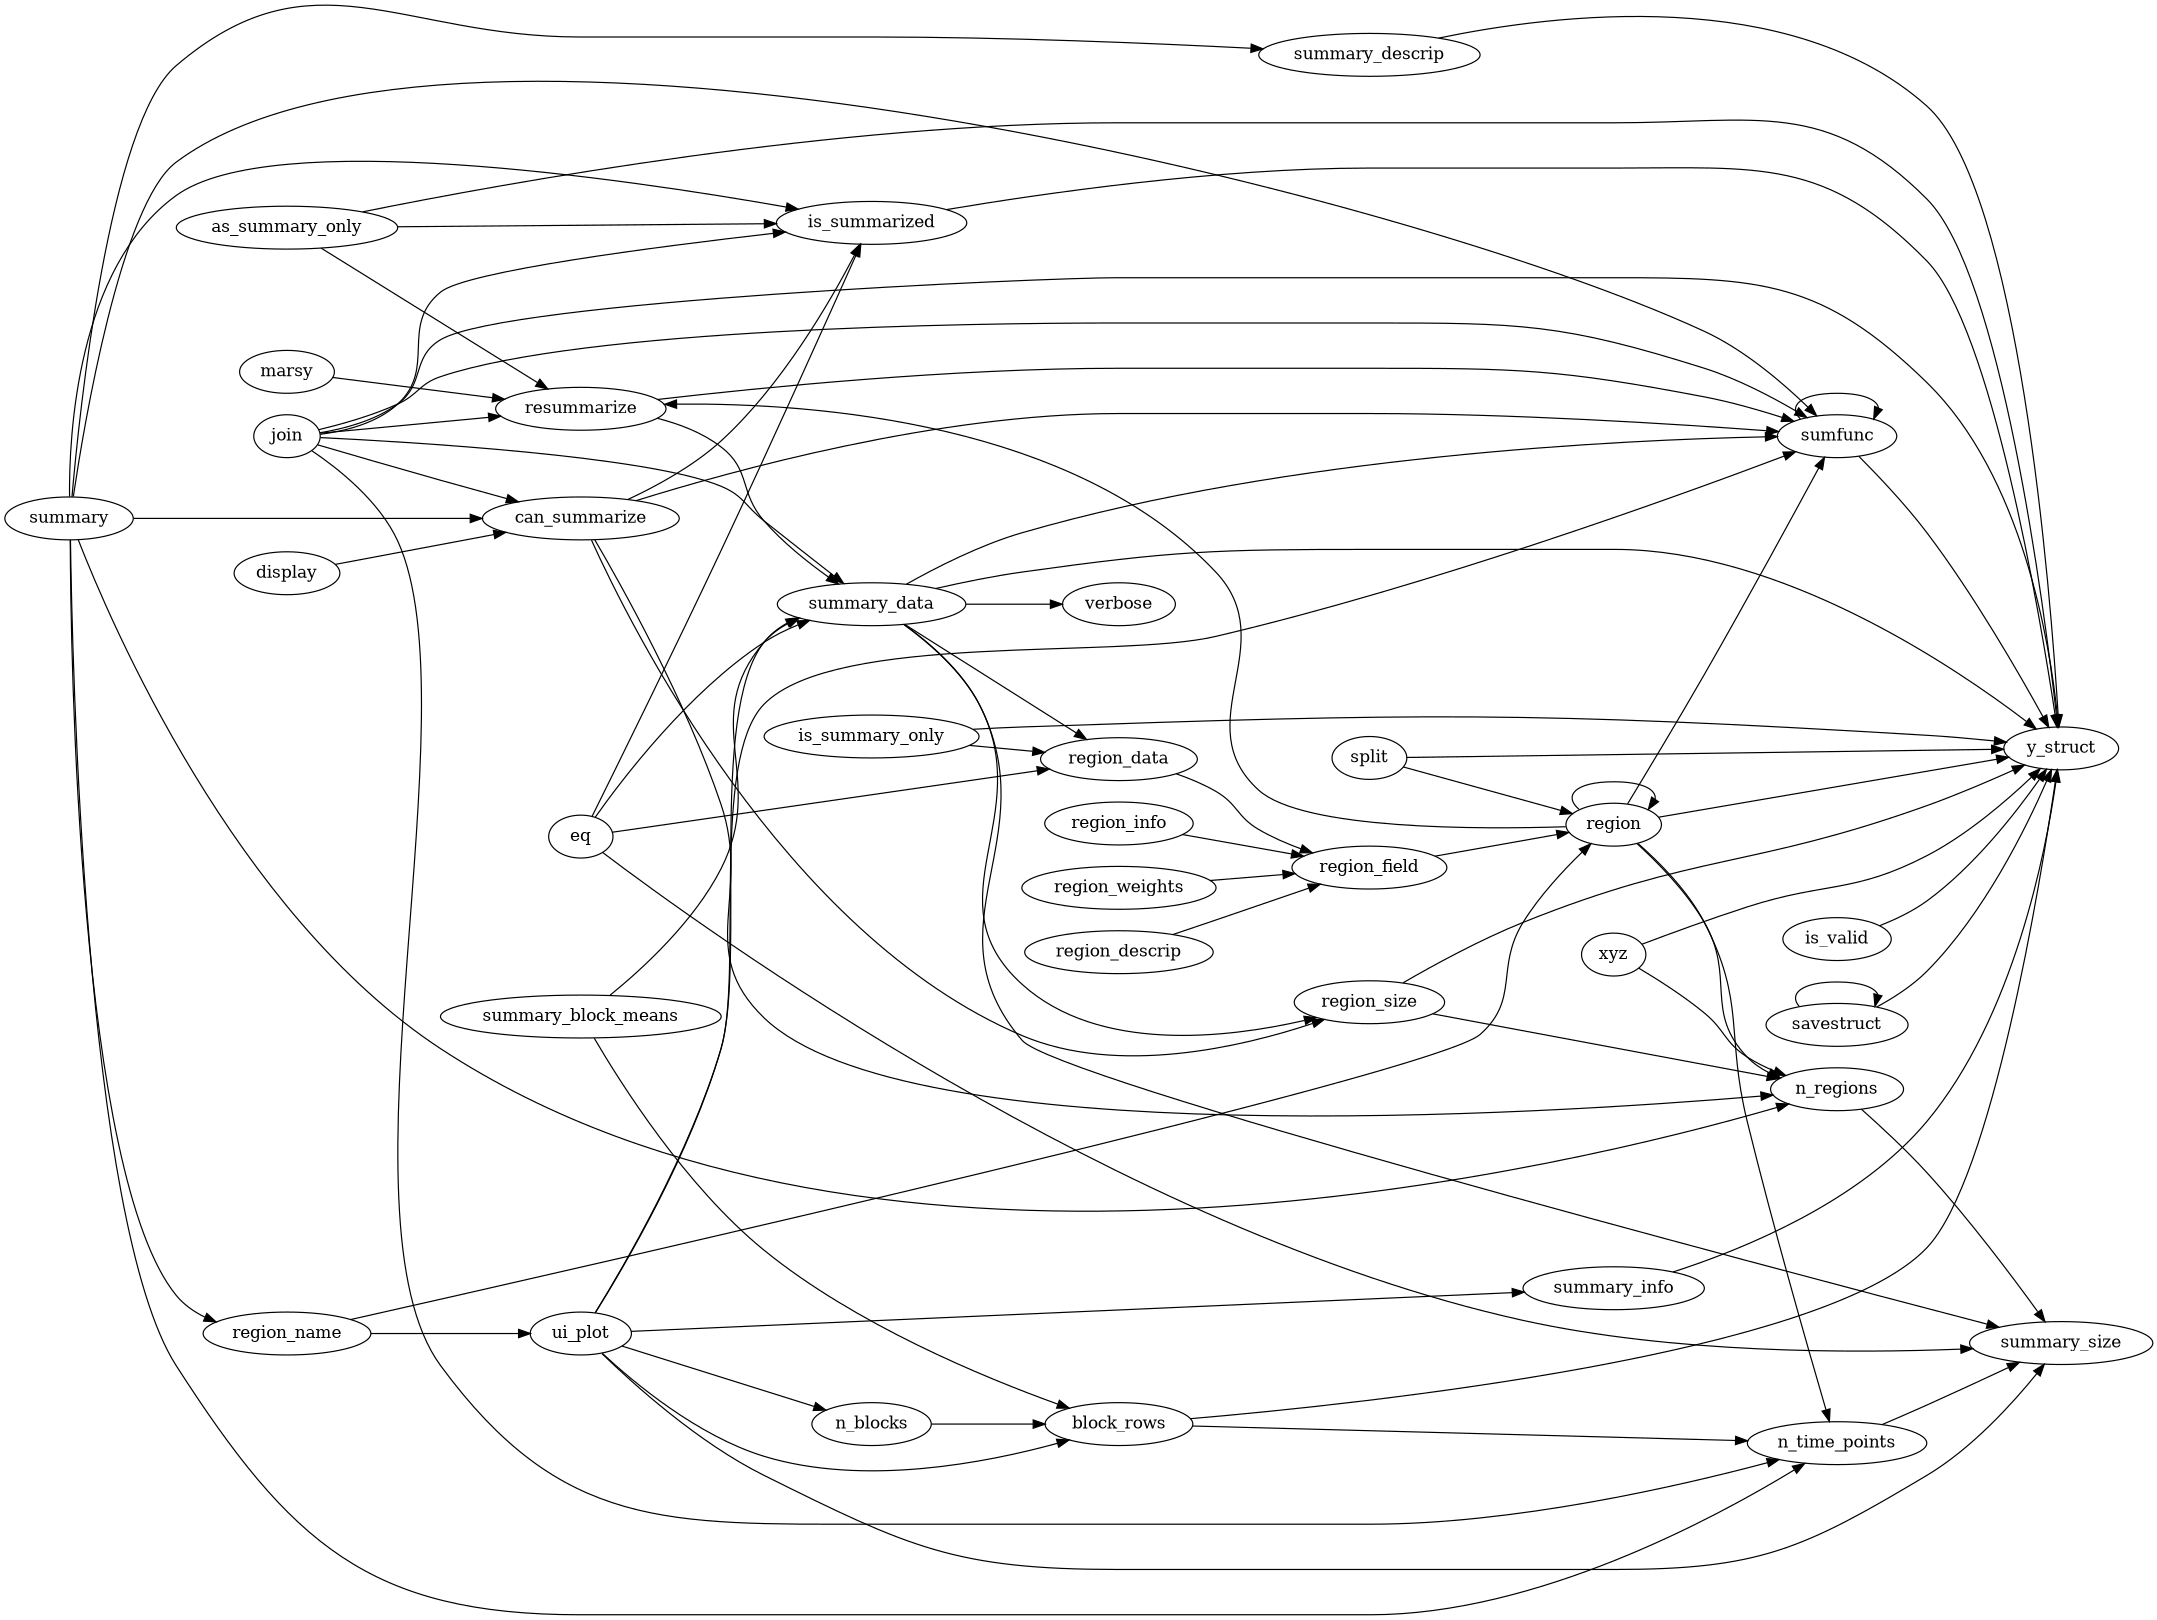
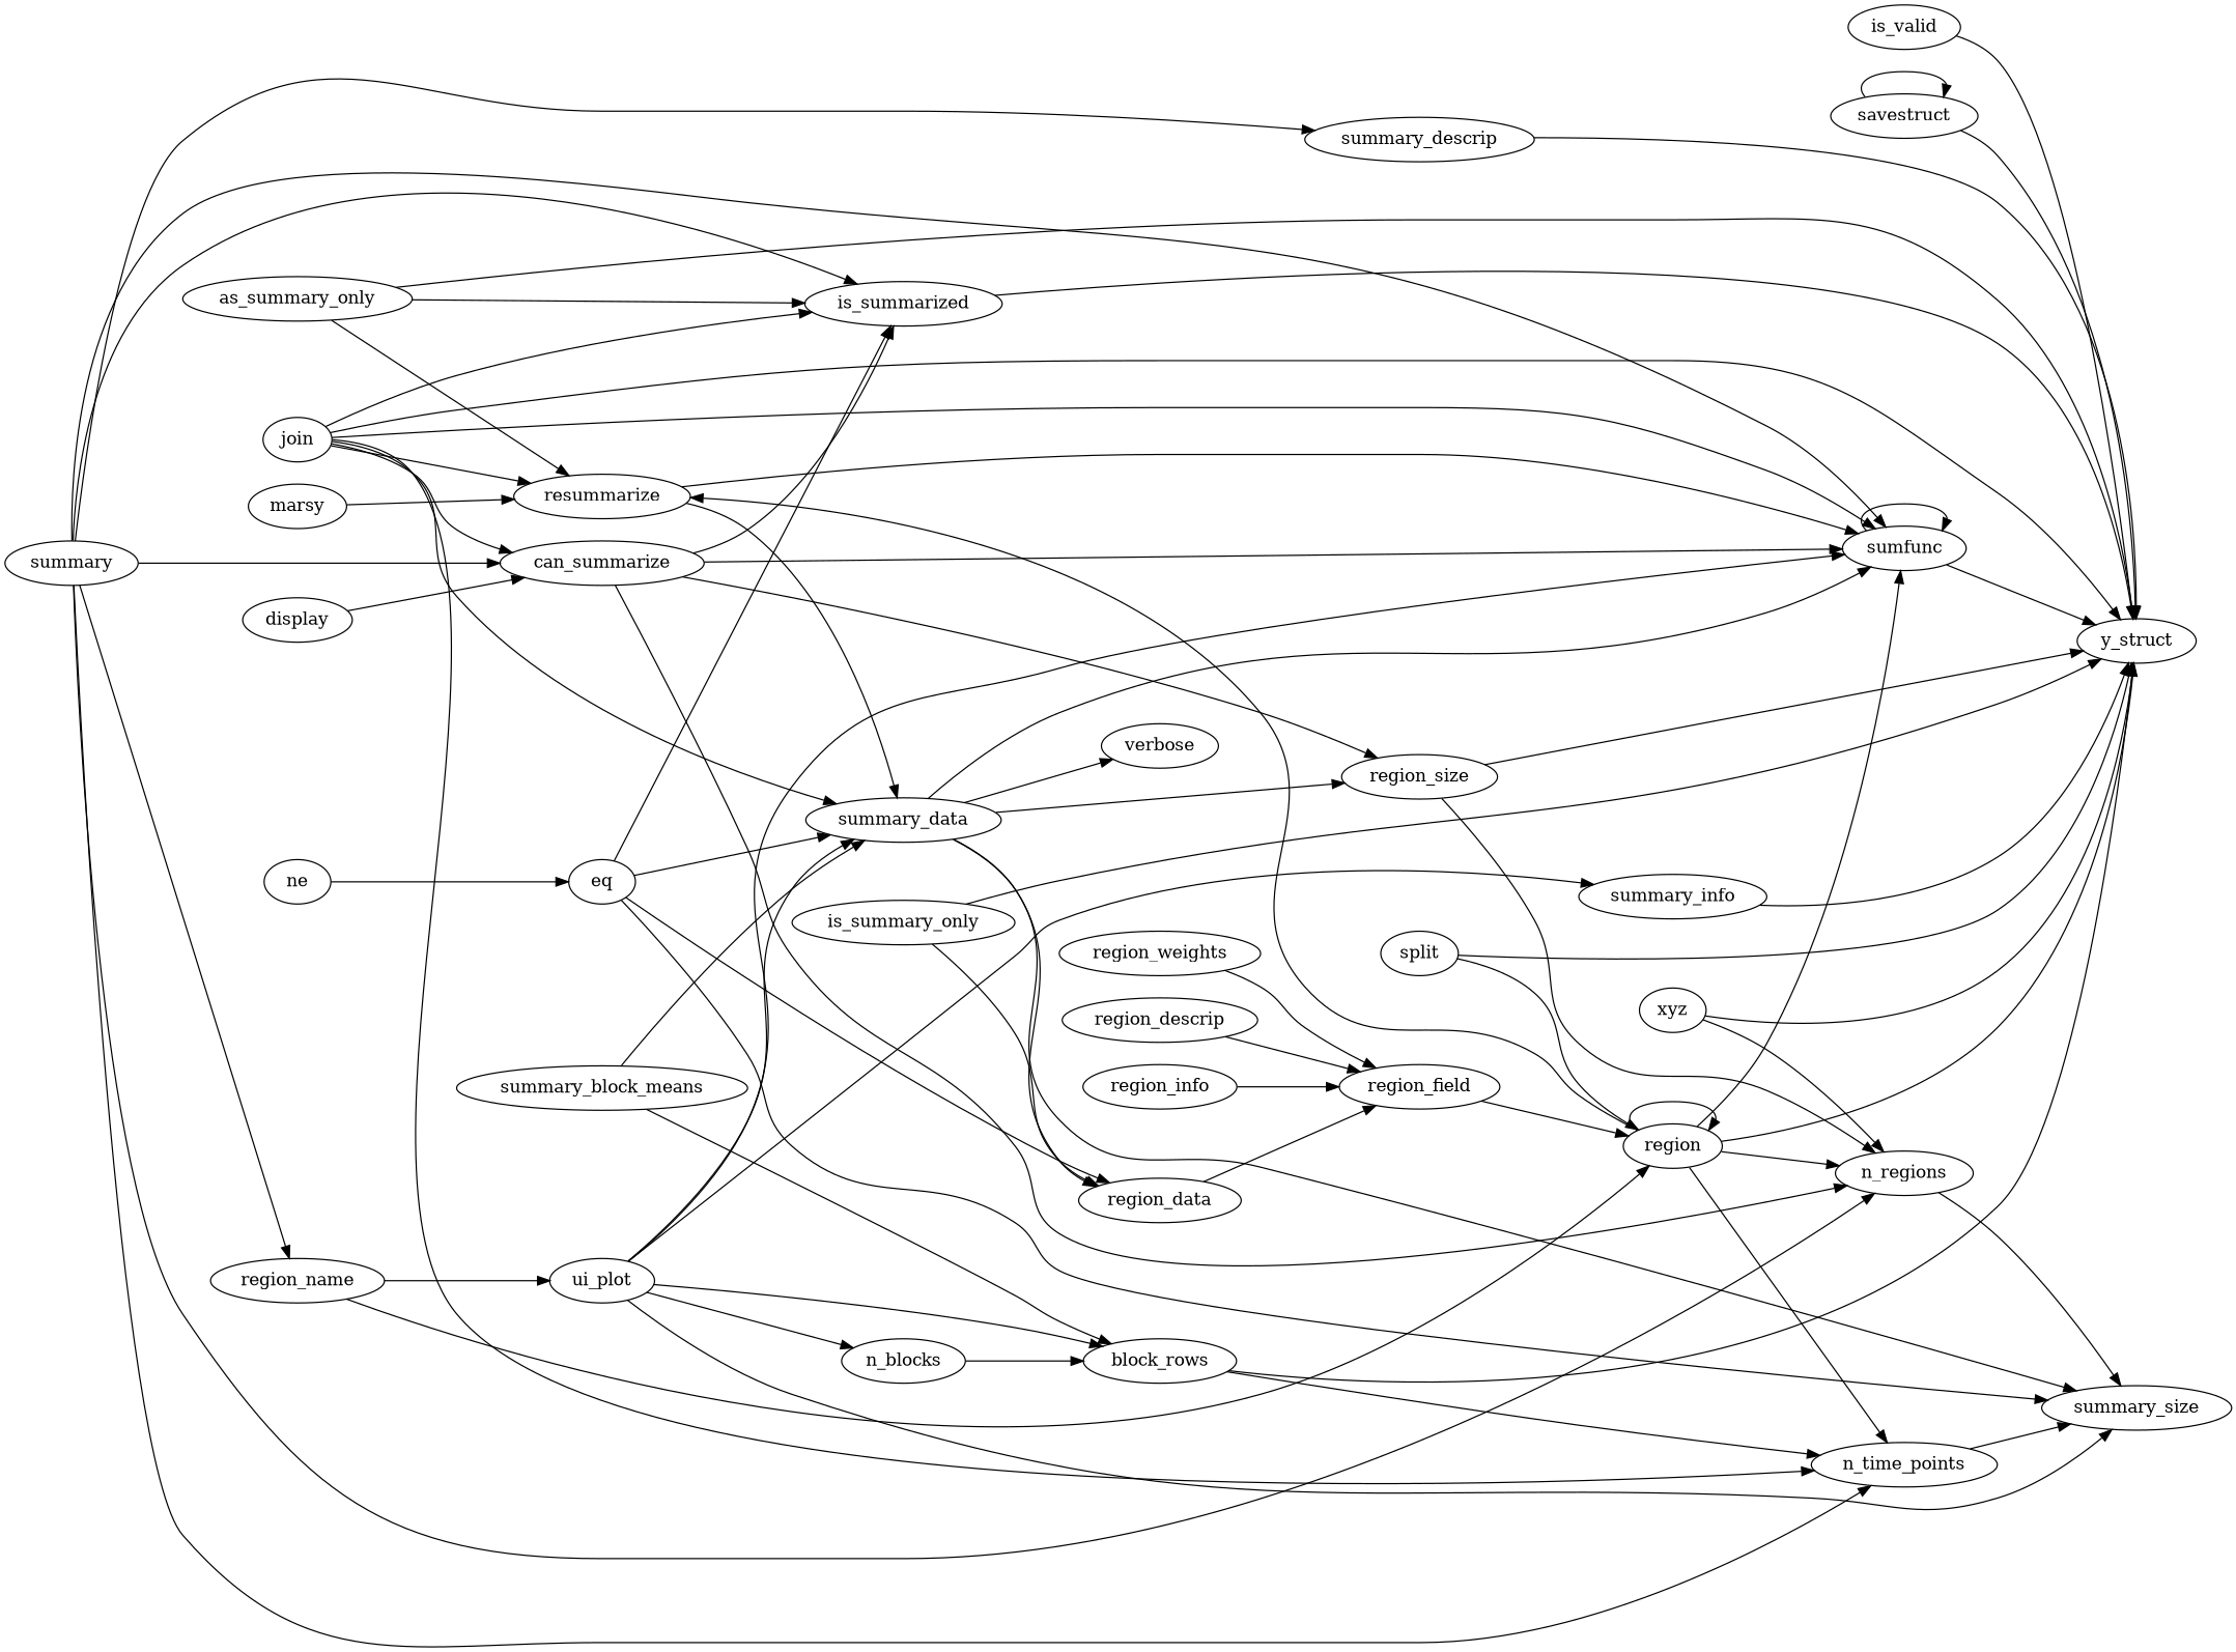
  digraph {
    rankdir=LR
    as_summary_only
    is_summarized
    resummarize
    y_struct
    sumfunc
    summary_data
    summary_size
    region_size
    region_data
    verbose
    block_rows
    n_time_points
    can_summarize
    n_regions
    display
    summary
    region_name
    summary_descrip
    region
    ui_plot
    eq
    region_field
    region_weights
    is_summary_only
    is_valid
    join
    marsy
    n_blocks
+   ne
    region_descrip
    region_info
    savestruct
    split
    summary_block_means
    summary_info
    xyz
    as_summary_only -> is_summarized
    as_summary_only -> resummarize
    as_summary_only -> y_struct
    is_summarized -> y_struct
    resummarize -> sumfunc
    resummarize -> summary_data
    sumfunc -> y_struct
    sumfunc -> sumfunc
-   summary_data -> y_struct
    summary_data -> sumfunc
    summary_data -> summary_size
    summary_data -> region_size
    summary_data -> region_data
    summary_data -> verbose
    region_size -> y_struct
    region_size -> n_regions
    region_data -> region_field
    block_rows -> y_struct
    block_rows -> n_time_points
    n_time_points -> summary_size
    can_summarize -> is_summarized
    can_summarize -> sumfunc
    can_summarize -> region_size
    can_summarize -> n_regions
    n_regions -> summary_size
    display -> can_summarize
    summary -> is_summarized
    summary -> sumfunc
    summary -> n_time_points
    summary -> can_summarize
    summary -> n_regions
    summary -> region_name
    summary -> summary_descrip
    region_name -> region
    region_name -> ui_plot
    summary_descrip -> y_struct
    region -> resummarize
    region -> y_struct
    region -> sumfunc
    region -> n_time_points
    region -> n_regions
    region -> region
    ui_plot -> sumfunc
    ui_plot -> summary_data
    ui_plot -> summary_size
    ui_plot -> block_rows
    ui_plot -> n_blocks
    ui_plot -> summary_info
    eq -> is_summarized
    eq -> summary_data
    eq -> summary_size
    eq -> region_data
    region_field -> region
    region_weights -> region_field
    is_summary_only -> y_struct
    is_summary_only -> region_data
    is_valid -> y_struct
    join -> is_summarized
    join -> resummarize
    join -> y_struct
    join -> sumfunc
    join -> summary_data
    join -> n_time_points
    join -> can_summarize
    marsy -> resummarize
    n_blocks -> block_rows
+   ne -> eq
    region_descrip -> region_field
    region_info -> region_field
    savestruct -> y_struct
    savestruct -> savestruct
    split -> y_struct
    split -> region
    summary_block_means -> summary_data
    summary_block_means -> block_rows
    summary_info -> y_struct
    xyz -> y_struct
    xyz -> n_regions
  }
